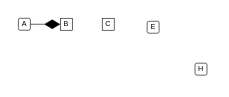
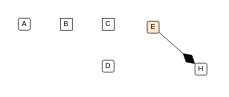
  <mxCell id="0" />
  <mxCell id="1" parent="0" />
  <mxCell style="verticalAlign=top;aspect=fixed;align=center;spacingLeft=5;spacingRight=5;spacingBottom=5;strokeColor=none;" id="2" parent="1" value=" " vertex="1"><mxGeometry as="geometry" width="340" height="120" x="20" y="20" /></mxCell>
  <mxCell style="verticalAlign=top;aspect=fixed;align=center;spacingLeft=5;spacingRight=5;spacingBottom=5;noLabel=1;opacity=0;" id="3" parent="2" value="Column" vertex="1"><mxGeometry as="geometry" width="90" height="100" x="10" y="10" /></mxCell>
  <mxCell style="rounded=1;whiteSpace=wrap;verticalAlign=middle;align=center;" id="4" parent="3" value="A" vertex="1"><mxGeometry width="20" height="20" as="geometry" x="0" y="0" /></mxCell>
  <mxCell style="whiteSpace=wrap;verticalAlign=middle;align=center;rounded=0;" id="5" parent="3" value="B" vertex="1"><mxGeometry width="20" height="20" as="geometry" x="70" y="0" /></mxCell>
  <mxCell style="verticalAlign=top;aspect=fixed;align=center;spacingLeft=5;spacingRight=5;spacingBottom=5;noLabel=1;opacity=0;" id="6" parent="2" value="Row" vertex="1"><mxGeometry as="geometry" width="20" height="100" x="150" y="10" /></mxCell>
  <mxCell style="whiteSpace=wrap;verticalAlign=middle;align=center;rounded=0;" id="7" parent="6" value="C" vertex="1"><mxGeometry width="20" height="20" as="geometry" x="0" y="0" /></mxCell>
+ <mxCell style="rounded=1;whiteSpace=wrap;verticalAlign=middle;align=center;" id="8" parent="6" value="D" vertex="1"><mxGeometry width="20" height="20" as="geometry" x="0" y="70" /></mxCell>
  <mxCell style="verticalAlign=top;aspect=fixed;align=center;spacingLeft=5;spacingRight=5;spacingBottom=5;noLabel=1;opacity=0;" id="9" parent="2" value="Column" vertex="1"><mxGeometry as="geometry" width="110" height="100" x="220" y="10" /></mxCell>
  <mxCell style="verticalAlign=top;aspect=fixed;align=center;spacingLeft=5;spacingRight=5;spacingBottom=5;noLabel=1;opacity=0;" id="10" parent="9" value="Row" vertex="1"><mxGeometry width="30" height="100" as="geometry" x="0" y="0" /></mxCell>
- <mxCell style="rounded=1;whiteSpace=wrap;verticalAlign=middle;align=center;" id="11" parent="10" value="E" vertex="1"><mxGeometry width="20" height="20" as="geometry" x="5" y="5" /></mxCell>
+ <mxCell style="rounded=1;whiteSpace=wrap;verticalAlign=middle;align=center;fillColor=#ffe6cc;" id="11" parent="10" value="E" vertex="1"><mxGeometry width="20" height="20" as="geometry" x="5" y="5" /></mxCell>
  <mxCell style="rounded=1;whiteSpace=wrap;verticalAlign=middle;align=center;strokeColor=transparent;fontColor=transparent;" id="12" parent="10" value="F" vertex="1"><mxGeometry width="10" height="10" as="geometry" x="10" y="85" /></mxCell>
  <mxCell style="verticalAlign=top;aspect=fixed;align=center;spacingLeft=5;spacingRight=5;spacingBottom=5;noLabel=1;opacity=0;" id="13" parent="9" value="Row" vertex="1"><mxGeometry width="30" height="100" as="geometry" x="80" y="0" /></mxCell>
  <mxCell style="rounded=1;whiteSpace=wrap;verticalAlign=middle;align=center;strokeColor=transparent;fontColor=transparent;" id="14" parent="13" value="G" vertex="1"><mxGeometry width="10" height="10" as="geometry" x="10" y="5" /></mxCell>
  <mxCell style="rounded=1;whiteSpace=wrap;verticalAlign=middle;align=center;" id="15" parent="13" value="H" vertex="1"><mxGeometry width="20" height="20" as="geometry" x="5" y="75" /></mxCell>
- <mxCell id="16" source="4" target="5" parent="1" edge="1" style="endArrow=diamondThin;endFill=1;endSize=24;html=1;"><mxGeometry relative="1" as="geometry" /></mxCell>
+ <mxCell id="17" source="11" target="15" parent="1" edge="1" style="endArrow=diamondThin;endFill=1;endSize=24;html=1;"><mxGeometry relative="1" as="geometry" /></mxCell>
